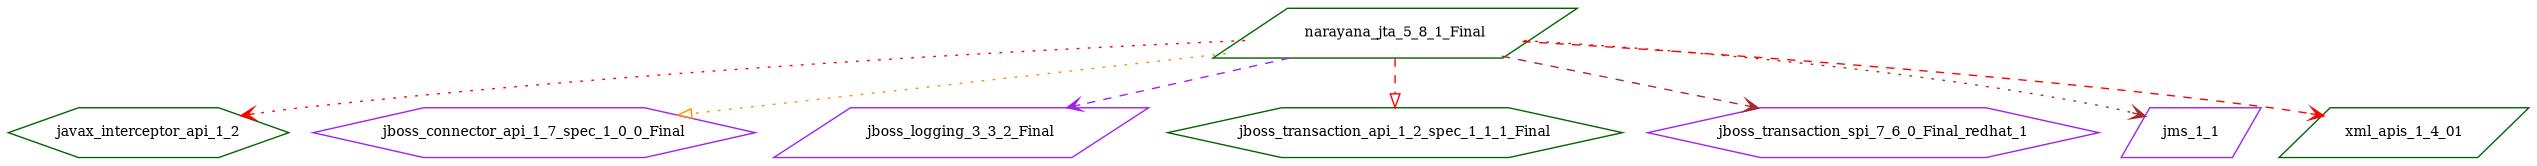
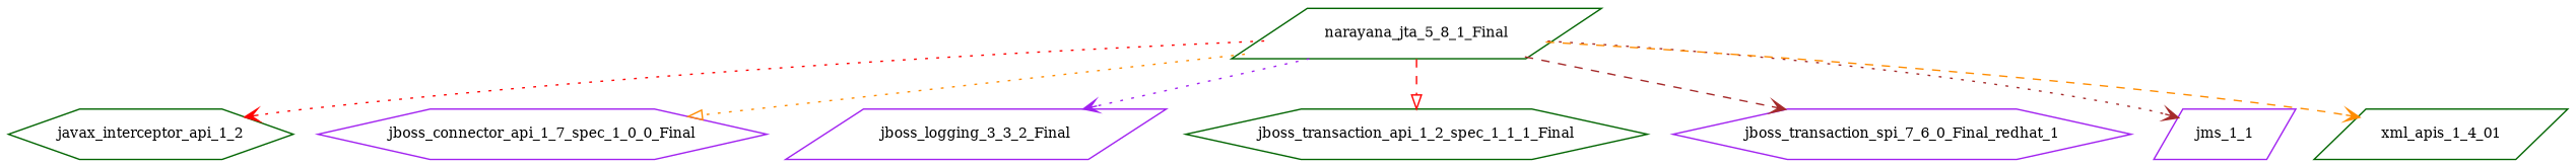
  digraph {
    node [color=darkgreen fontsize=10.0 shape=hexagon]
    edge [arrowhead=vee color=red style=dotted]
    javax_interceptor_api_1_2
    narayana_jta_5_8_1_Final [shape=parallelogram]
    jboss_connector_api_1_7_spec_1_0_0_Final [color=purple]
    jboss_logging_3_3_2_Final [color=purple shape=parallelogram]
    jboss_transaction_api_1_2_spec_1_1_1_Final
    jboss_transaction_spi_7_6_0_Final_redhat_1 [color=purple]
    jms_1_1 [color=purple shape=parallelogram]
    xml_apis_1_4_01 [shape=parallelogram]
    narayana_jta_5_8_1_Final -> javax_interceptor_api_1_2
    narayana_jta_5_8_1_Final -> jboss_connector_api_1_7_spec_1_0_0_Final [arrowhead=onormal color=darkorange]
-   narayana_jta_5_8_1_Final -> jboss_logging_3_3_2_Final [color=purple style=dashed]
+   narayana_jta_5_8_1_Final -> jboss_logging_3_3_2_Final [color=purple]
    narayana_jta_5_8_1_Final -> jboss_transaction_api_1_2_spec_1_1_1_Final [arrowhead=onormal style=dashed]
    narayana_jta_5_8_1_Final -> jboss_transaction_spi_7_6_0_Final_redhat_1 [color=brown style=dashed]
    narayana_jta_5_8_1_Final -> jms_1_1 [color=brown]
-   narayana_jta_5_8_1_Final -> xml_apis_1_4_01 [style=dashed]
+   narayana_jta_5_8_1_Final -> xml_apis_1_4_01 [color=darkorange style=dashed]
  }
